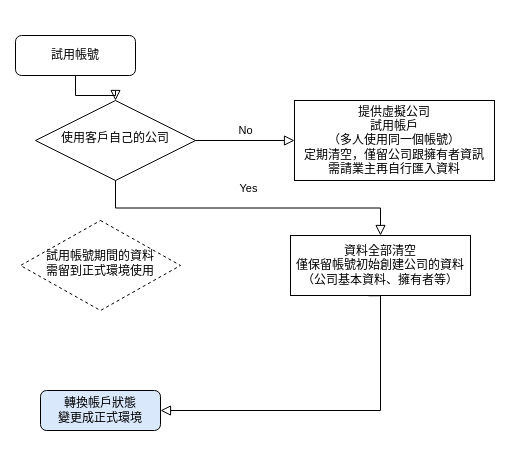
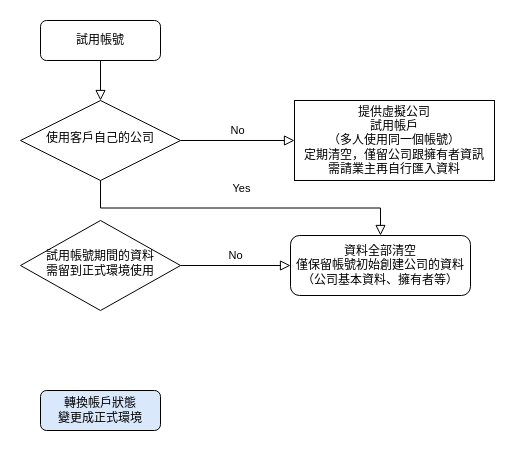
  <mxCell id="0" />
  <mxCell id="1" parent="0" />
  <mxCell id="2" value="" style="rounded=0;html=1;jettySize=auto;orthogonalLoop=1;fontSize=11;endArrow=block;endFill=0;endSize=8;strokeWidth=1;shadow=0;labelBackgroundColor=none;edgeStyle=orthogonalEdgeStyle;" parent="1" source="3" target="5" edge="1"><mxGeometry relative="1" as="geometry" /></mxCell>
- <mxCell id="3" value="試用帳號" style="rounded=1;whiteSpace=wrap;html=1;fontSize=12;glass=0;strokeWidth=1;shadow=0;" parent="1" vertex="1"><mxGeometry x="15" y="35" width="120" height="40" as="geometry" /></mxCell>
+ <mxCell id="3" value="試用帳號" style="rounded=1;whiteSpace=wrap;html=1;fontSize=12;glass=0;strokeWidth=1;shadow=0;" parent="1" vertex="1"><mxGeometry x="40" y="20" width="120" height="40" as="geometry" /></mxCell>
  <mxCell id="4" value="No" style="edgeStyle=orthogonalEdgeStyle;rounded=0;html=1;jettySize=auto;orthogonalLoop=1;fontSize=11;endArrow=block;endFill=0;endSize=8;strokeWidth=1;shadow=0;labelBackgroundColor=none;entryX=0;entryY=0.5;entryDx=0;entryDy=0;" parent="1" source="5" target="7" edge="1"><mxGeometry y="10" relative="1" as="geometry"><mxPoint as="offset" /><mxPoint x="294" y="165" as="targetPoint" /></mxGeometry></mxCell>
- <mxCell id="5" value="使用客戶自己的公司" style="rhombus;whiteSpace=wrap;html=1;shadow=0;fontFamily=Helvetica;fontSize=12;align=center;strokeWidth=1;spacing=6;spacingTop=-4;" parent="1" vertex="1"><mxGeometry x="35" y="100" width="160" height="80" as="geometry" /></mxCell>
+ <mxCell id="5" value="使用客戶自己的公司" style="rhombus;whiteSpace=wrap;html=1;shadow=0;fontFamily=Helvetica;fontSize=12;align=center;strokeWidth=1;spacing=6;spacingTop=-4;" parent="1" vertex="1"><mxGeometry x="20" y="100" width="160" height="80" as="geometry" /></mxCell>
  <mxCell id="6" value="轉換帳戶狀態&lt;br&gt;變更成正式環境" style="rounded=1;whiteSpace=wrap;html=1;fontSize=12;glass=0;strokeWidth=1;shadow=0;fillColor=#dae8fc;" parent="1" vertex="1"><mxGeometry x="40" y="390" width="120" height="40" as="geometry" /></mxCell>
  <mxCell id="7" value="&lt;span&gt;提供虛擬公司&lt;/span&gt;&lt;br&gt;&lt;span&gt;試用帳戶&lt;/span&gt;&lt;br&gt;&lt;span&gt;（多人使用同一個帳號）&lt;br&gt;定期清空，僅留公司跟擁有者資訊&lt;br&gt;需請業主再自行匯入資料&lt;br&gt;&lt;/span&gt;" style="rounded=0;whiteSpace=wrap;html=1;" vertex="1" parent="1"><mxGeometry x="294" y="100" width="200" height="80" as="geometry" /></mxCell>
  <mxCell id="8" value="Yes" style="rounded=0;html=1;jettySize=auto;orthogonalLoop=1;fontSize=11;endArrow=block;endFill=0;endSize=8;strokeWidth=1;shadow=0;labelBackgroundColor=none;edgeStyle=orthogonalEdgeStyle;exitX=0.5;exitY=1;exitDx=0;exitDy=0;" edge="1" parent="1" source="5" target="11"><mxGeometry y="20" relative="1" as="geometry"><mxPoint as="offset" /><mxPoint x="110" y="220" as="sourcePoint" /><mxPoint x="110" y="340" as="targetPoint" /></mxGeometry></mxCell>
- <mxCell id="9" value="試用帳號期間的資料&lt;br&gt;需留到正式環境使用" style="rhombus;whiteSpace=wrap;html=1;shadow=0;fontFamily=Helvetica;fontSize=12;align=center;strokeWidth=1;spacing=6;spacingTop=-4;dashed=1;" vertex="1" parent="1"><mxGeometry x="20" y="220" width="160" height="90" as="geometry" /></mxCell>
+ <mxCell id="9" value="試用帳號期間的資料&lt;br&gt;需留到正式環境使用" style="rhombus;whiteSpace=wrap;html=1;shadow=0;fontFamily=Helvetica;fontSize=12;align=center;strokeWidth=1;spacing=6;spacingTop=-4;" vertex="1" parent="1"><mxGeometry x="20" y="220" width="160" height="90" as="geometry" /></mxCell>
  <mxCell id="10" value="" style="rounded=0;html=1;jettySize=auto;orthogonalLoop=1;fontSize=11;endArrow=none;endFill=0;endSize=8;strokeWidth=1;shadow=0;labelBackgroundColor=none;edgeStyle=orthogonalEdgeStyle;exitX=0.5;exitY=1;exitDx=0;exitDy=0;" edge="1" parent="1" source="9" target="9"><mxGeometry y="20" relative="1" as="geometry"><mxPoint as="offset" /><mxPoint x="100" y="210" as="sourcePoint" /><mxPoint x="100" y="330" as="targetPoint" /></mxGeometry></mxCell>
- <mxCell id="11" value="資料全部清空&lt;br&gt;僅保留帳號初始創建公司的資料&lt;br&gt;（公司基本資料、擁有者等）" style="rounded=0;whiteSpace=wrap;html=1;" vertex="1" parent="1"><mxGeometry x="290" y="235" width="180" height="60" as="geometry" /></mxCell>
- <mxCell id="13" value="" style="rounded=0;html=1;jettySize=auto;orthogonalLoop=1;fontSize=11;endArrow=block;endFill=0;endSize=8;strokeWidth=1;shadow=0;labelBackgroundColor=none;edgeStyle=orthogonalEdgeStyle;exitX=0.433;exitY=1.004;exitDx=0;exitDy=0;exitPerimeter=0;entryX=1;entryY=0.5;entryDx=0;entryDy=0;" edge="1" parent="1" source="11" target="6"><mxGeometry relative="1" as="geometry"><mxPoint x="360" y="350" as="sourcePoint" /><mxPoint x="360" y="390" as="targetPoint" /><Array as="points"><mxPoint x="380" y="295" /><mxPoint x="380" y="410" /></Array></mxGeometry></mxCell>
+ <mxCell id="11" value="資料全部清空&lt;br&gt;僅保留帳號初始創建公司的資料&lt;br&gt;（公司基本資料、擁有者等）" style="whiteSpace=wrap;html=1;rounded=1;" vertex="1" parent="1"><mxGeometry x="290" y="235" width="180" height="60" as="geometry" /></mxCell>
+ <mxCell id="12" value="No" style="edgeStyle=orthogonalEdgeStyle;rounded=0;html=1;jettySize=auto;orthogonalLoop=1;fontSize=11;endArrow=block;endFill=0;endSize=8;strokeWidth=1;shadow=0;labelBackgroundColor=none;exitX=1;exitY=0.5;exitDx=0;exitDy=0;" edge="1" parent="1" source="9" target="11"><mxGeometry y="10" relative="1" as="geometry"><mxPoint as="offset" /><mxPoint x="180" y="265" as="sourcePoint" /><mxPoint x="310" y="264.5" as="targetPoint" /></mxGeometry></mxCell>
